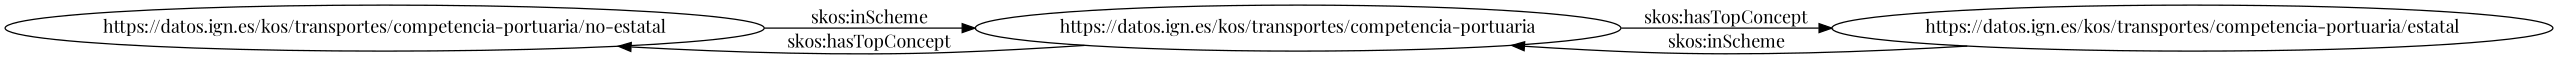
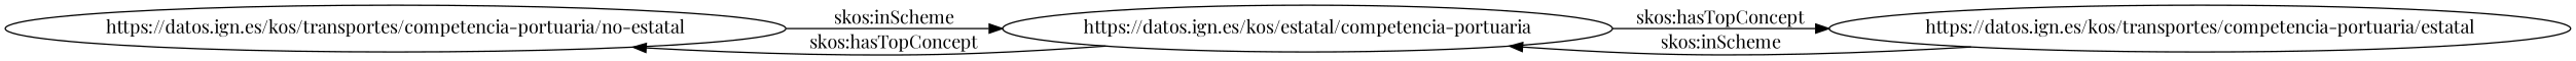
  digraph {
    rankdir=LR
    fontname="Playfair Display"
    node [fontname="Playfair Display"]
    edge [fontname="Playfair Display"]
    "https://datos.ign.es/kos/transportes/competencia-portuaria/no-estatal"
-   "https://datos.ign.es/kos/transportes/competencia-portuaria"
+   "https://datos.ign.es/kos/transportes/competencia-portuaria" [label="https://datos.ign.es/kos/estatal/competencia-portuaria"]
    "https://datos.ign.es/kos/transportes/competencia-portuaria/estatal"
    "https://datos.ign.es/kos/transportes/competencia-portuaria/no-estatal" -> "https://datos.ign.es/kos/transportes/competencia-portuaria" [label="skos:inScheme"]
    "https://datos.ign.es/kos/transportes/competencia-portuaria" -> "https://datos.ign.es/kos/transportes/competencia-portuaria/no-estatal" [label="skos:hasTopConcept"]
    "https://datos.ign.es/kos/transportes/competencia-portuaria" -> "https://datos.ign.es/kos/transportes/competencia-portuaria/estatal" [label="skos:hasTopConcept"]
    "https://datos.ign.es/kos/transportes/competencia-portuaria/estatal" -> "https://datos.ign.es/kos/transportes/competencia-portuaria" [label="skos:inScheme"]
  }
